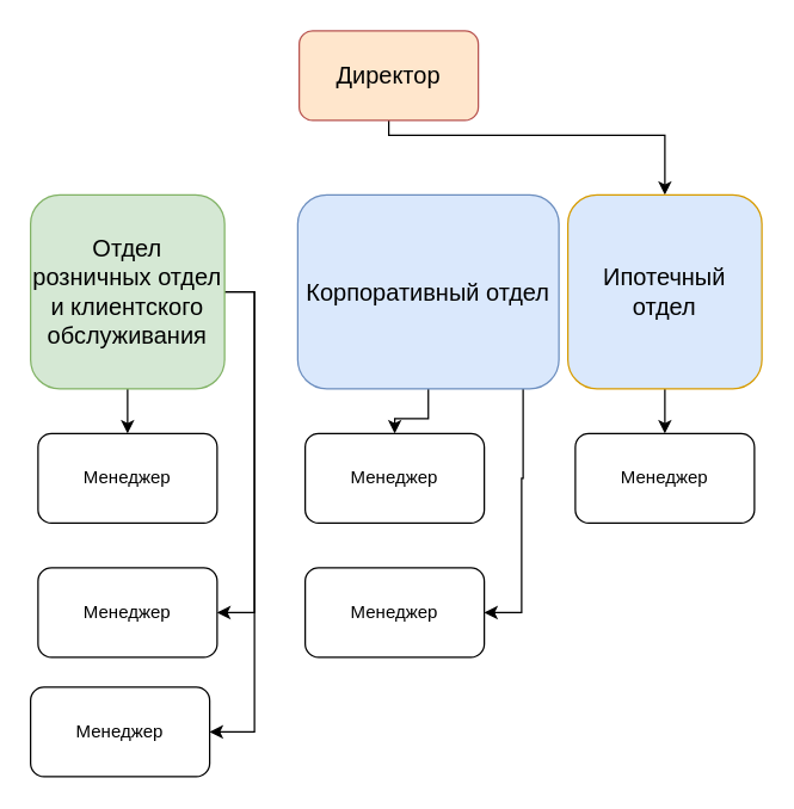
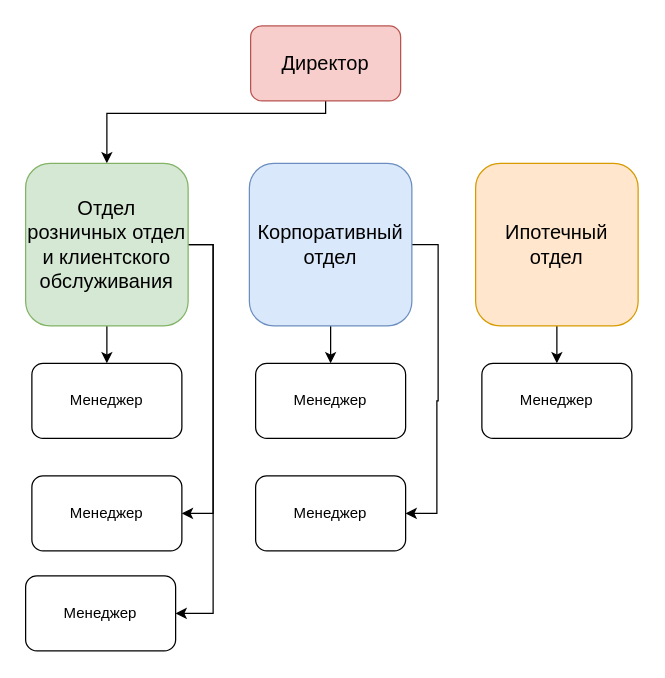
  <mxCell id="0" />
  <mxCell id="1" parent="0" />
- <mxCell id="3" style="edgeStyle=orthogonalEdgeStyle;rounded=0;orthogonalLoop=1;jettySize=auto;html=1;entryX=0.5;entryY=0;entryDx=0;entryDy=0;" edge="1" parent="1" source="4" target="13"><mxGeometry relative="1" as="geometry"><Array as="points"><mxPoint x="260" y="90" /><mxPoint x="445" y="90" /></Array></mxGeometry></mxCell>
- <mxCell id="4" value="&lt;font style=&quot;font-size: 16px;&quot;&gt;Директор&lt;/font&gt;" style="rounded=1;whiteSpace=wrap;html=1;fillColor=#ffe6cc;strokeColor=#b85450;" vertex="1" parent="1"><mxGeometry x="200" y="20" width="120" height="60" as="geometry" /></mxCell>
+ <mxCell id="2" style="edgeStyle=orthogonalEdgeStyle;rounded=0;orthogonalLoop=1;jettySize=auto;html=1;entryX=0.5;entryY=0;entryDx=0;entryDy=0;" edge="1" parent="1" source="4" target="8"><mxGeometry relative="1" as="geometry"><Array as="points"><mxPoint x="260" y="90" /><mxPoint x="85" y="90" /></Array></mxGeometry></mxCell>
+ <mxCell id="4" value="&lt;font style=&quot;font-size: 16px;&quot;&gt;Директор&lt;/font&gt;" style="rounded=1;whiteSpace=wrap;html=1;fillColor=#f8cecc;strokeColor=#b85450;" vertex="1" parent="1"><mxGeometry x="200" y="20" width="120" height="60" as="geometry" /></mxCell>
  <mxCell id="5" style="edgeStyle=orthogonalEdgeStyle;rounded=0;orthogonalLoop=1;jettySize=auto;html=1;entryX=1;entryY=0.5;entryDx=0;entryDy=0;" edge="1" parent="1" source="8" target="17"><mxGeometry relative="1" as="geometry"><Array as="points"><mxPoint x="170" y="195" /><mxPoint x="170" y="410" /></Array></mxGeometry></mxCell>
  <mxCell id="6" style="edgeStyle=orthogonalEdgeStyle;rounded=0;orthogonalLoop=1;jettySize=auto;html=1;entryX=1;entryY=0.5;entryDx=0;entryDy=0;" edge="1" parent="1" source="8" target="18"><mxGeometry relative="1" as="geometry"><Array as="points"><mxPoint x="170" y="195" /><mxPoint x="170" y="490" /></Array></mxGeometry></mxCell>
  <mxCell id="7" style="edgeStyle=orthogonalEdgeStyle;rounded=0;orthogonalLoop=1;jettySize=auto;html=1;entryX=0.5;entryY=0;entryDx=0;entryDy=0;" edge="1" parent="1" source="8" target="14"><mxGeometry relative="1" as="geometry" /></mxCell>
  <mxCell id="8" value="&lt;font style=&quot;font-size: 16px;&quot;&gt;Отдел розничных отдел и клиентского обслуживания&lt;/font&gt;" style="rounded=1;whiteSpace=wrap;html=1;fillColor=#d5e8d4;strokeColor=#82b366;" vertex="1" parent="1"><mxGeometry x="20" y="130" width="130" height="130" as="geometry" /></mxCell>
  <mxCell id="9" style="edgeStyle=orthogonalEdgeStyle;rounded=0;orthogonalLoop=1;jettySize=auto;html=1;entryX=0.5;entryY=0;entryDx=0;entryDy=0;" edge="1" parent="1" source="11" target="15"><mxGeometry relative="1" as="geometry" /></mxCell>
  <mxCell id="10" style="edgeStyle=orthogonalEdgeStyle;rounded=0;orthogonalLoop=1;jettySize=auto;html=1;entryX=1;entryY=0.5;entryDx=0;entryDy=0;" edge="1" parent="1" source="11" target="19"><mxGeometry relative="1" as="geometry"><Array as="points"><mxPoint x="350" y="195" /><mxPoint x="350" y="320" /><mxPoint x="349" y="320" /><mxPoint x="349" y="410" /></Array></mxGeometry></mxCell>
- <mxCell id="11" value="&lt;div&gt;&lt;div&gt;&lt;font size=&quot;3&quot;&gt;Корпоративный отдел&lt;/font&gt;&lt;/div&gt;&lt;/div&gt;" style="rounded=1;whiteSpace=wrap;html=1;fillColor=#dae8fc;strokeColor=#6c8ebf;" vertex="1" parent="1"><mxGeometry x="199" y="130" width="175" height="130" as="geometry" /></mxCell>
+ <mxCell id="11" value="&lt;div&gt;&lt;div&gt;&lt;font size=&quot;3&quot;&gt;Корпоративный отдел&lt;/font&gt;&lt;/div&gt;&lt;/div&gt;" style="rounded=1;whiteSpace=wrap;html=1;fillColor=#dae8fc;strokeColor=#6c8ebf;" vertex="1" parent="1"><mxGeometry x="199" y="130" width="130" height="130" as="geometry" /></mxCell>
  <mxCell id="12" style="edgeStyle=orthogonalEdgeStyle;rounded=0;orthogonalLoop=1;jettySize=auto;html=1;entryX=0.5;entryY=0;entryDx=0;entryDy=0;" edge="1" parent="1" source="13" target="16"><mxGeometry relative="1" as="geometry" /></mxCell>
- <mxCell id="13" value="&lt;div&gt;&lt;div&gt;&lt;span style=&quot;font-size: 16px;&quot;&gt;Ипотечный отдел&lt;/span&gt;&lt;br&gt;&lt;/div&gt;&lt;/div&gt;" style="rounded=1;whiteSpace=wrap;html=1;fillColor=#dae8fc;strokeColor=#d79b00;" vertex="1" parent="1"><mxGeometry x="380" y="130" width="130" height="130" as="geometry" /></mxCell>
+ <mxCell id="13" value="&lt;div&gt;&lt;div&gt;&lt;span style=&quot;font-size: 16px;&quot;&gt;Ипотечный отдел&lt;/span&gt;&lt;br&gt;&lt;/div&gt;&lt;/div&gt;" style="rounded=1;whiteSpace=wrap;html=1;fillColor=#ffe6cc;strokeColor=#d79b00;" vertex="1" parent="1"><mxGeometry x="380" y="130" width="130" height="130" as="geometry" /></mxCell>
  <mxCell id="14" value="Менеджер" style="rounded=1;whiteSpace=wrap;html=1;" vertex="1" parent="1"><mxGeometry x="25" y="290" width="120" height="60" as="geometry" /></mxCell>
  <mxCell id="15" value="Менеджер" style="rounded=1;whiteSpace=wrap;html=1;" vertex="1" parent="1"><mxGeometry x="204" y="290" width="120" height="60" as="geometry" /></mxCell>
  <mxCell id="16" value="Менеджер" style="rounded=1;whiteSpace=wrap;html=1;" vertex="1" parent="1"><mxGeometry x="385" y="290" width="120" height="60" as="geometry" /></mxCell>
  <mxCell id="17" value="Менеджер" style="rounded=1;whiteSpace=wrap;html=1;" vertex="1" parent="1"><mxGeometry x="25" y="380" width="120" height="60" as="geometry" /></mxCell>
  <mxCell id="18" value="Менеджер" style="rounded=1;whiteSpace=wrap;html=1;" vertex="1" parent="1"><mxGeometry x="20" y="460" width="120" height="60" as="geometry" /></mxCell>
  <mxCell id="19" value="Менеджер" style="rounded=1;whiteSpace=wrap;html=1;" vertex="1" parent="1"><mxGeometry x="204" y="380" width="120" height="60" as="geometry" /></mxCell>
